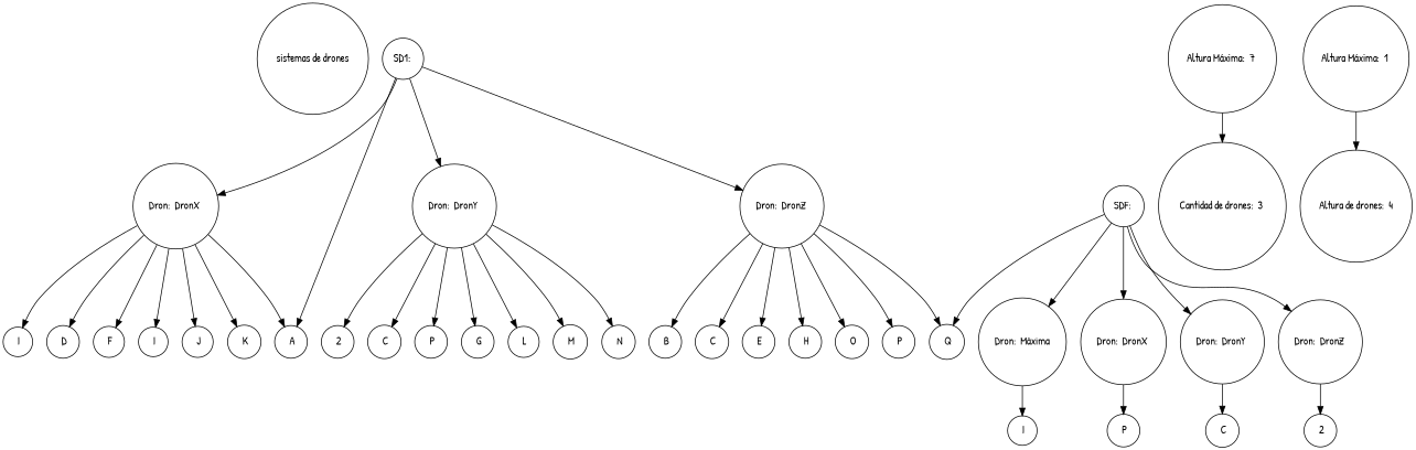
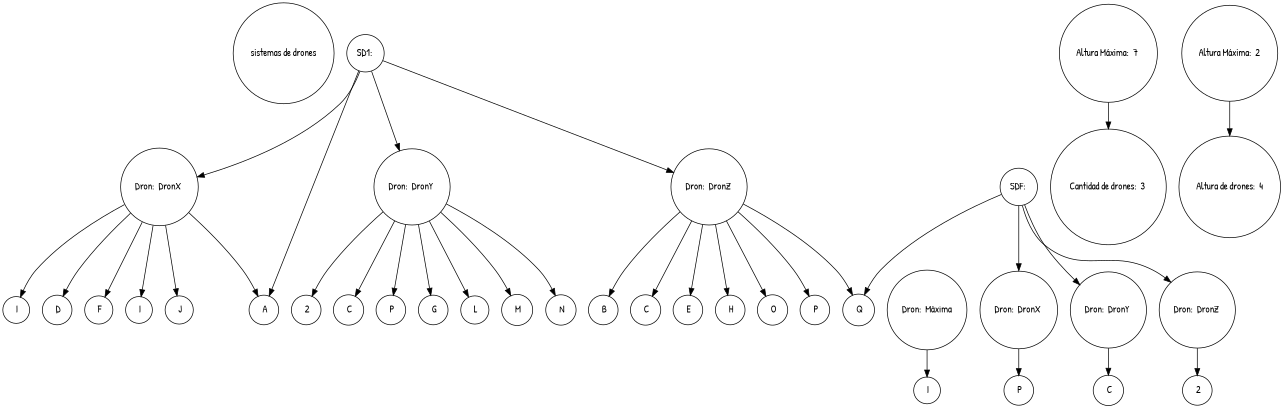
  digraph {
    fontname="Patrick Hand"
    node [fontname="Patrick Hand" shape=circle]
    edge [fontname="Patrick Hand"]
    n1 [fontcolor=black label="sistemas de drones"]
    n2 [label="SD1: "]
    n3 [label="Dron:  DronX "]
    n4 [label="Dron:  DronY "]
    n5 [label="Dron:  DronZ "]
    n6 [label="  A "]
    n7 [label="Altura Máxima:  7 "]
    n8 [label="Cantidad de drones:  3 "]
    n9 [label="  I "]
    n10 [label="  D "]
    n11 [label="  F "]
    n12 [label="  I "]
    n13 [label="  J "]
-   n14 [label="  K "]
    n15 [label="  2 "]
    n16 [label="  C "]
    n17 [label="  P "]
    n18 [label="  G "]
    n19 [label="  L "]
    n20 [label="  M "]
    n21 [label="  N "]
    n22 [label="  B "]
    n23 [label="  C "]
    n24 [label="  E "]
    n25 [label="  H "]
    n26 [label="  O "]
    n27 [label="  P "]
    n28 [label="  Q "]
    n29 [label="SDF: "]
    n30 [label="Dron:  Máxima"]
    n31 [label="Dron:  DronX "]
    n32 [label="Dron:  DronY "]
    n33 [label="Dron:  DronZ "]
-   n34 [label="Altura Máxima:  1 "]
+   n34 [label="Altura Máxima:  2"]
    n35 [label="Altura de drones:  4"]
    n36 [label="  I "]
    n37 [label="  P "]
    n38 [label="  C "]
    n39 [label="  2 "]
    n2 -> n3
    n2 -> n4
    n2 -> n5
    n2 -> n6
    n3 -> n6
    n3 -> n9
    n3 -> n10
    n3 -> n11
    n3 -> n12
    n3 -> n13
-   n3 -> n14
    n4 -> n15
    n4 -> n16
    n4 -> n17
    n4 -> n18
    n4 -> n19
    n4 -> n20
    n4 -> n21
    n5 -> n22
    n5 -> n23
    n5 -> n24
    n5 -> n25
    n5 -> n26
    n5 -> n27
    n5 -> n28
    n7 -> n8
    n29 -> n28
-   n29 -> n30
    n29 -> n31
    n29 -> n32
    n29 -> n33
    n30 -> n36
    n31 -> n37
    n32 -> n38
    n33 -> n39
    n34 -> n35
  }
